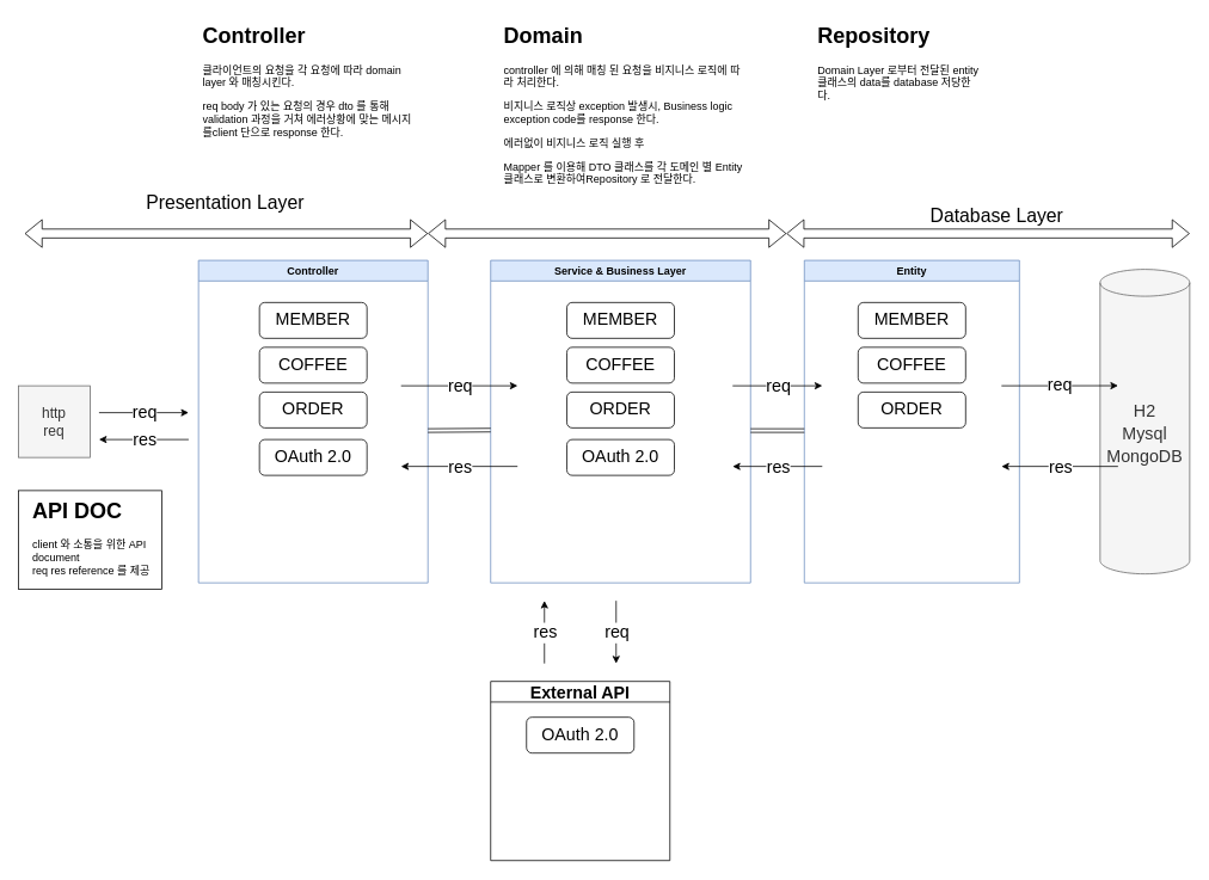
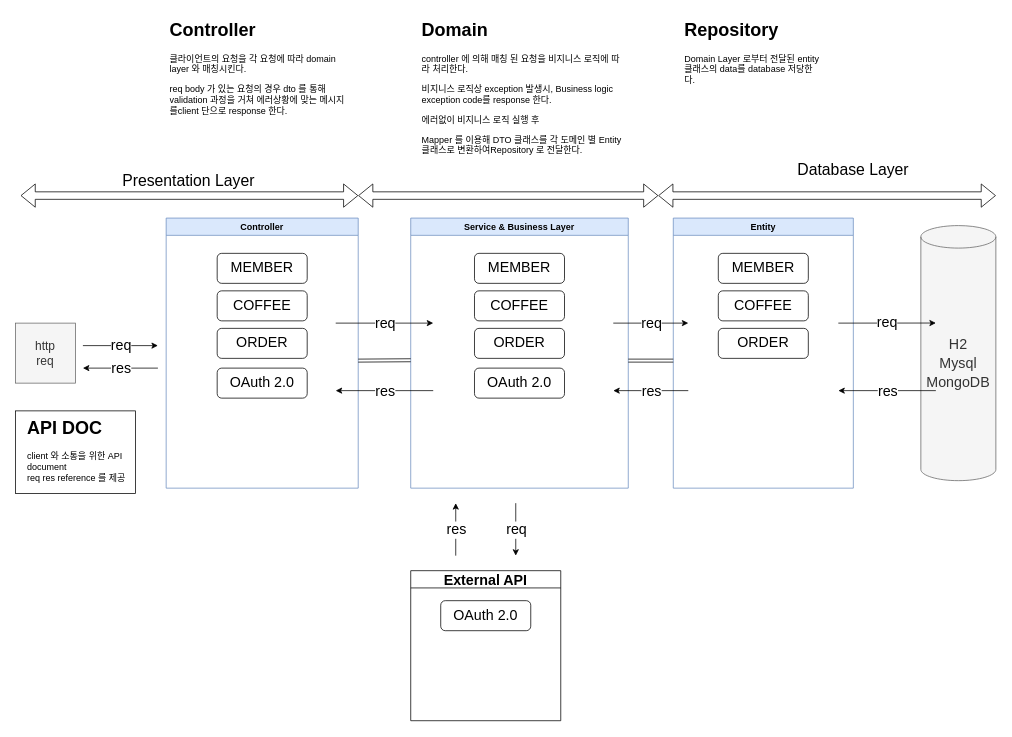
  <mxCell id="0" />
  <mxCell id="1" parent="0" />
  <mxCell id="2" value="" style="rounded=0;whiteSpace=wrap;html=1;fontSize=19;strokeWidth=1;" vertex="1" parent="1"><mxGeometry x="20" y="547" width="160" height="110" as="geometry" /></mxCell>
  <mxCell id="3" value="&lt;h1&gt;Controller&lt;/h1&gt;&lt;p&gt;클라이언트의 요청을 각 요청에 따라&amp;nbsp;&lt;span style=&quot;background-color: initial;&quot;&gt;domain layer 와 매칭시킨다.&lt;/span&gt;&lt;/p&gt;&lt;p&gt;&lt;span style=&quot;background-color: initial;&quot;&gt;req body 가 있는 요청의 경우 dto 를 통해 validation 과정을 거쳐 에러상황에 맞는 메시지를client 단으로 response 한다.&lt;/span&gt;&lt;/p&gt;&lt;p&gt;&lt;br&gt;&lt;/p&gt;" style="text;html=1;strokeColor=none;fillColor=none;spacing=5;spacingTop=-20;whiteSpace=wrap;overflow=hidden;rounded=0;" parent="1" vertex="1"><mxGeometry x="221" y="20" width="250" height="170" as="geometry" /></mxCell>
  <mxCell id="4" value="Controller" style="swimlane;fillColor=#dae8fc;strokeColor=#6c8ebf;" parent="1" vertex="1"><mxGeometry x="221" y="290" width="256" height="360" as="geometry" /></mxCell>
  <mxCell id="5" value="MEMBER" style="rounded=1;whiteSpace=wrap;html=1;fontSize=19;strokeWidth=1;" vertex="1" parent="4"><mxGeometry x="68" y="47" width="120" height="40" as="geometry" /></mxCell>
  <mxCell id="6" value="ORDER" style="rounded=1;whiteSpace=wrap;html=1;fontSize=19;strokeWidth=1;" vertex="1" parent="4"><mxGeometry x="68" y="147" width="120" height="40" as="geometry" /></mxCell>
  <mxCell id="7" value="COFFEE" style="rounded=1;whiteSpace=wrap;html=1;fontSize=19;strokeWidth=1;" vertex="1" parent="4"><mxGeometry x="68" y="97" width="120" height="40" as="geometry" /></mxCell>
  <mxCell id="8" value="OAuth 2.0" style="rounded=1;whiteSpace=wrap;html=1;fontSize=19;strokeWidth=1;" vertex="1" parent="4"><mxGeometry x="68" y="200" width="120" height="40" as="geometry" /></mxCell>
  <mxCell id="9" value="Service &amp; Business Layer" style="swimlane;fillColor=#dae8fc;strokeColor=#6c8ebf;" parent="1" vertex="1"><mxGeometry x="547" y="290" width="290" height="360" as="geometry" /></mxCell>
  <mxCell id="10" value="MEMBER" style="rounded=1;whiteSpace=wrap;html=1;fontSize=19;strokeWidth=1;" vertex="1" parent="9"><mxGeometry x="85" y="47" width="120" height="40" as="geometry" /></mxCell>
  <mxCell id="11" value="ORDER" style="rounded=1;whiteSpace=wrap;html=1;fontSize=19;strokeWidth=1;" vertex="1" parent="9"><mxGeometry x="85" y="147" width="120" height="40" as="geometry" /></mxCell>
  <mxCell id="12" value="COFFEE" style="rounded=1;whiteSpace=wrap;html=1;fontSize=19;strokeWidth=1;" vertex="1" parent="9"><mxGeometry x="85" y="97" width="120" height="40" as="geometry" /></mxCell>
  <mxCell id="13" value="OAuth 2.0" style="rounded=1;whiteSpace=wrap;html=1;fontSize=19;strokeWidth=1;" vertex="1" parent="9"><mxGeometry x="85" y="200" width="120" height="40" as="geometry" /></mxCell>
  <mxCell id="14" value="Entity" style="swimlane;fillColor=#dae8fc;strokeColor=#6c8ebf;" parent="1" vertex="1"><mxGeometry x="897" y="290" width="240" height="360" as="geometry" /></mxCell>
  <mxCell id="15" value="MEMBER" style="rounded=1;whiteSpace=wrap;html=1;fontSize=19;strokeWidth=1;" vertex="1" parent="14"><mxGeometry x="60" y="47" width="120" height="40" as="geometry" /></mxCell>
  <mxCell id="16" value="ORDER" style="rounded=1;whiteSpace=wrap;html=1;fontSize=19;strokeWidth=1;" vertex="1" parent="14"><mxGeometry x="60" y="147" width="120" height="40" as="geometry" /></mxCell>
  <mxCell id="17" value="COFFEE" style="rounded=1;whiteSpace=wrap;html=1;fontSize=19;strokeWidth=1;" vertex="1" parent="14"><mxGeometry x="60" y="97" width="120" height="40" as="geometry" /></mxCell>
  <mxCell id="18" value="http&lt;br&gt;req" style="whiteSpace=wrap;html=1;aspect=fixed;fontSize=16;fillColor=#f5f5f5;fontColor=#333333;strokeColor=#666666;" parent="1" vertex="1"><mxGeometry x="20" y="430" width="80" height="80" as="geometry" /></mxCell>
  <mxCell id="19" value="" style="shape=flexArrow;endArrow=classic;startArrow=classic;html=1;rounded=0;fontSize=16;" parent="1" edge="1"><mxGeometry width="100" height="100" relative="1" as="geometry"><mxPoint x="27" y="260" as="sourcePoint" /><mxPoint x="477" y="260" as="targetPoint" /></mxGeometry></mxCell>
- <mxCell id="20" value="&lt;font style=&quot;font-size: 21px;&quot;&gt;Presentation Layer&lt;/font&gt;" style="text;html=1;strokeColor=none;fillColor=none;align=center;verticalAlign=middle;whiteSpace=wrap;rounded=0;fontSize=16;strokeWidth=1;" parent="1" vertex="1"><mxGeometry x="161" y="210" width="180" height="30" as="geometry" /></mxCell>
+ <mxCell id="20" value="&lt;font style=&quot;font-size: 21px;&quot;&gt;Presentation Layer&lt;/font&gt;" style="text;html=1;strokeColor=none;fillColor=none;align=center;verticalAlign=middle;whiteSpace=wrap;rounded=0;fontSize=16;strokeWidth=1;" parent="1" vertex="1"><mxGeometry x="161" y="225" width="180" height="30" as="geometry" /></mxCell>
  <mxCell id="21" value="&lt;font style=&quot;font-size: 19px;&quot;&gt;H2&lt;br&gt;Mysql&lt;br&gt;MongoDB&lt;/font&gt;" style="shape=cylinder3;whiteSpace=wrap;html=1;boundedLbl=1;backgroundOutline=1;size=15;fontSize=21;strokeWidth=1;fillColor=#f5f5f5;fontColor=#333333;strokeColor=#666666;" parent="1" vertex="1"><mxGeometry x="1227" y="300" width="100" height="340" as="geometry" /></mxCell>
  <mxCell id="22" value="" style="shape=flexArrow;endArrow=classic;startArrow=classic;html=1;rounded=0;fontSize=16;" parent="1" edge="1"><mxGeometry width="100" height="100" relative="1" as="geometry"><mxPoint x="477" y="260" as="sourcePoint" /><mxPoint x="877" y="260" as="targetPoint" /></mxGeometry></mxCell>
  <mxCell id="23" value="" style="shape=flexArrow;endArrow=classic;startArrow=classic;html=1;rounded=0;fontSize=16;" parent="1" edge="1"><mxGeometry width="100" height="100" relative="1" as="geometry"><mxPoint x="877" y="260" as="sourcePoint" /><mxPoint x="1327" y="260" as="targetPoint" /></mxGeometry></mxCell>
- <mxCell id="24" value="&lt;font style=&quot;font-size: 21px;&quot;&gt;Database Layer&lt;/font&gt;" style="text;html=1;strokeColor=none;fillColor=none;align=center;verticalAlign=middle;whiteSpace=wrap;rounded=0;fontSize=16;strokeWidth=1;" parent="1" vertex="1"><mxGeometry x="1022" y="225" width="180" height="30" as="geometry" /></mxCell>
+ <mxCell id="24" value="&lt;font style=&quot;font-size: 21px;&quot;&gt;Database Layer&lt;/font&gt;" style="text;html=1;strokeColor=none;fillColor=none;align=center;verticalAlign=middle;whiteSpace=wrap;rounded=0;fontSize=16;strokeWidth=1;" parent="1" vertex="1"><mxGeometry x="1047" y="210" width="180" height="30" as="geometry" /></mxCell>
  <mxCell id="25" value="&lt;h1&gt;API DOC&lt;/h1&gt;&lt;div&gt;client 와 소통을 위한 API document&lt;/div&gt;&lt;div&gt;req res reference 를 제공&lt;/div&gt;&lt;div&gt;&lt;br&gt;&lt;/div&gt;" style="text;html=1;strokeColor=none;fillColor=none;spacing=5;spacingTop=-20;whiteSpace=wrap;overflow=hidden;rounded=0;" vertex="1" parent="1"><mxGeometry x="31" y="550" width="150" height="120" as="geometry" /></mxCell>
  <mxCell id="26" value="&lt;h1&gt;Domain&lt;/h1&gt;&lt;p&gt;controller 에 의해 매칭 된 요청을 비지니스 로직에 따라 처리한다.&lt;/p&gt;&lt;p&gt;비지니스 로직상 exception 발생시, Business logic exception code를 response 한다.&lt;/p&gt;&lt;p&gt;에러없이 비지니스 로직 실행 후&lt;/p&gt;&lt;p&gt;Mapper 를 이용해 DTO 클래스를 각 도메인 별 Entity 클래스로 변환하여&lt;span style=&quot;background-color: initial;&quot;&gt;Repository 로 전달한다.&lt;/span&gt;&lt;/p&gt;&lt;p&gt;&lt;br&gt;&lt;/p&gt;&lt;p&gt;&lt;br&gt;&lt;/p&gt;" style="text;html=1;strokeColor=none;fillColor=none;spacing=5;spacingTop=-20;whiteSpace=wrap;overflow=hidden;rounded=0;" vertex="1" parent="1"><mxGeometry x="557" y="20" width="280" height="270" as="geometry" /></mxCell>
  <mxCell id="27" value="&lt;h1&gt;Repository&lt;/h1&gt;&lt;p&gt;Domain Layer 로부터 전달된 entity 클래스의 data를 database 저당한다.&lt;/p&gt;&lt;p&gt;&lt;br&gt;&lt;/p&gt;&lt;p&gt;&lt;br&gt;&lt;/p&gt;" style="text;html=1;strokeColor=none;fillColor=none;spacing=5;spacingTop=-20;whiteSpace=wrap;overflow=hidden;rounded=0;" vertex="1" parent="1"><mxGeometry x="907" y="20" width="190" height="190" as="geometry" /></mxCell>
  <mxCell id="28" value="" style="endArrow=classic;html=1;rounded=0;fontSize=19;" edge="1" parent="1"><mxGeometry relative="1" as="geometry"><mxPoint x="110" y="460" as="sourcePoint" /><mxPoint x="210" y="460" as="targetPoint" /></mxGeometry></mxCell>
  <mxCell id="29" value="req" style="edgeLabel;resizable=0;html=1;align=center;verticalAlign=middle;fontSize=19;strokeWidth=1;" connectable="0" vertex="1" parent="28"><mxGeometry relative="1" as="geometry" /></mxCell>
  <mxCell id="30" value="" style="shape=link;html=1;rounded=0;fontSize=19;" edge="1" parent="1"><mxGeometry width="100" relative="1" as="geometry"><mxPoint x="477" y="480" as="sourcePoint" /><mxPoint x="547" y="479.5" as="targetPoint" /></mxGeometry></mxCell>
  <mxCell id="31" value="" style="shape=link;html=1;rounded=0;fontSize=19;" edge="1" parent="1"><mxGeometry width="100" relative="1" as="geometry"><mxPoint x="837" y="480" as="sourcePoint" /><mxPoint x="897" y="480" as="targetPoint" /></mxGeometry></mxCell>
  <mxCell id="32" value="" style="endArrow=classic;html=1;rounded=0;fontSize=19;" edge="1" parent="1"><mxGeometry relative="1" as="geometry"><mxPoint x="210" y="490" as="sourcePoint" /><mxPoint x="110" y="490" as="targetPoint" /></mxGeometry></mxCell>
  <mxCell id="33" value="res" style="edgeLabel;resizable=0;html=1;align=center;verticalAlign=middle;fontSize=19;strokeWidth=1;" connectable="0" vertex="1" parent="32"><mxGeometry relative="1" as="geometry" /></mxCell>
  <mxCell id="34" value="" style="endArrow=classic;html=1;rounded=0;fontSize=19;" edge="1" parent="1"><mxGeometry relative="1" as="geometry"><mxPoint x="447" y="430" as="sourcePoint" /><mxPoint x="577" y="430" as="targetPoint" /></mxGeometry></mxCell>
  <mxCell id="35" value="req" style="edgeLabel;resizable=0;html=1;align=center;verticalAlign=middle;fontSize=19;strokeWidth=1;" connectable="0" vertex="1" parent="34"><mxGeometry relative="1" as="geometry" /></mxCell>
  <mxCell id="36" value="" style="endArrow=classic;html=1;rounded=0;fontSize=19;" edge="1" parent="1"><mxGeometry relative="1" as="geometry"><mxPoint x="817" y="430" as="sourcePoint" /><mxPoint x="917" y="430" as="targetPoint" /></mxGeometry></mxCell>
  <mxCell id="37" value="req" style="edgeLabel;resizable=0;html=1;align=center;verticalAlign=middle;fontSize=19;strokeWidth=1;" connectable="0" vertex="1" parent="36"><mxGeometry relative="1" as="geometry" /></mxCell>
  <mxCell id="38" value="" style="endArrow=classic;html=1;rounded=0;fontSize=19;entryX=0.2;entryY=0.382;entryDx=0;entryDy=0;entryPerimeter=0;" edge="1" parent="1" target="21"><mxGeometry relative="1" as="geometry"><mxPoint x="1117" y="430" as="sourcePoint" /><mxPoint x="1217" y="430" as="targetPoint" /></mxGeometry></mxCell>
  <mxCell id="39" value="req" style="edgeLabel;resizable=0;html=1;align=center;verticalAlign=middle;fontSize=19;strokeWidth=1;" connectable="0" vertex="1" parent="38"><mxGeometry relative="1" as="geometry" /></mxCell>
  <mxCell id="40" value="" style="endArrow=classic;html=1;rounded=0;fontSize=19;" edge="1" parent="1"><mxGeometry relative="1" as="geometry"><mxPoint x="577" y="520" as="sourcePoint" /><mxPoint x="447" y="520" as="targetPoint" /></mxGeometry></mxCell>
  <mxCell id="41" value="res" style="edgeLabel;resizable=0;html=1;align=center;verticalAlign=middle;fontSize=19;strokeWidth=1;" connectable="0" vertex="1" parent="40"><mxGeometry relative="1" as="geometry" /></mxCell>
  <mxCell id="42" value="" style="endArrow=classic;html=1;rounded=0;fontSize=19;" edge="1" parent="1"><mxGeometry relative="1" as="geometry"><mxPoint x="917" y="520" as="sourcePoint" /><mxPoint x="817" y="520" as="targetPoint" /></mxGeometry></mxCell>
  <mxCell id="43" value="res" style="edgeLabel;resizable=0;html=1;align=center;verticalAlign=middle;fontSize=19;strokeWidth=1;" connectable="0" vertex="1" parent="42"><mxGeometry relative="1" as="geometry" /></mxCell>
  <mxCell id="44" value="" style="endArrow=classic;html=1;rounded=0;fontSize=19;" edge="1" parent="1"><mxGeometry relative="1" as="geometry"><mxPoint x="1247" y="520" as="sourcePoint" /><mxPoint x="1117" y="520" as="targetPoint" /></mxGeometry></mxCell>
  <mxCell id="45" value="res" style="edgeLabel;resizable=0;html=1;align=center;verticalAlign=middle;fontSize=19;strokeWidth=1;" connectable="0" vertex="1" parent="44"><mxGeometry relative="1" as="geometry" /></mxCell>
  <mxCell id="46" value="External API" style="swimlane;fontSize=19;strokeWidth=1;" vertex="1" parent="1"><mxGeometry x="547" y="760" width="200" height="200" as="geometry" /></mxCell>
  <mxCell id="47" value="OAuth 2.0" style="rounded=1;whiteSpace=wrap;html=1;fontSize=19;strokeWidth=1;" vertex="1" parent="46"><mxGeometry x="40" y="40" width="120" height="40" as="geometry" /></mxCell>
  <mxCell id="48" value="" style="endArrow=classic;html=1;rounded=0;fontSize=19;" edge="1" parent="1"><mxGeometry relative="1" as="geometry"><mxPoint x="687" y="670" as="sourcePoint" /><mxPoint x="687" y="740" as="targetPoint" /></mxGeometry></mxCell>
  <mxCell id="49" value="req" style="edgeLabel;resizable=0;html=1;align=center;verticalAlign=middle;fontSize=19;strokeWidth=1;" connectable="0" vertex="1" parent="48"><mxGeometry relative="1" as="geometry" /></mxCell>
  <mxCell id="50" value="" style="endArrow=classic;html=1;rounded=0;fontSize=19;" edge="1" parent="1"><mxGeometry relative="1" as="geometry"><mxPoint x="607" y="740" as="sourcePoint" /><mxPoint x="607" y="670" as="targetPoint" /></mxGeometry></mxCell>
  <mxCell id="51" value="res" style="edgeLabel;resizable=0;html=1;align=center;verticalAlign=middle;fontSize=19;strokeWidth=1;" connectable="0" vertex="1" parent="50"><mxGeometry relative="1" as="geometry" /></mxCell>
